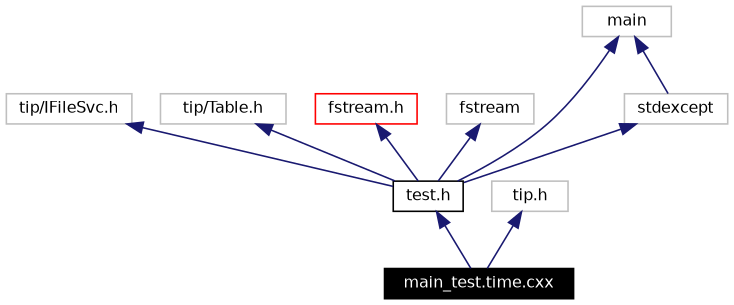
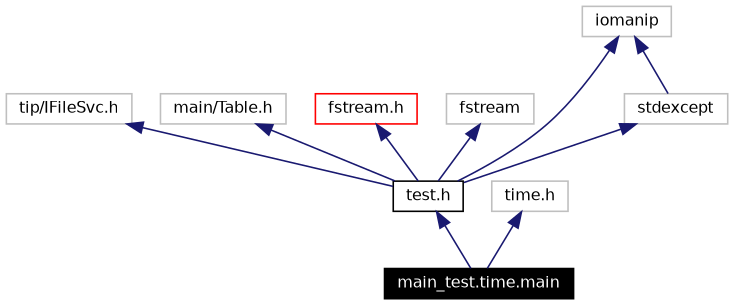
  digraph {
    node [color=grey75 fontname=Helvetica fontsize=10 shape=box]
    edge [color=midnightblue dir=back fontname=Helvetica fontsize=10 style=solid]
-   n1 [color=black fontcolor=white height=0.2 label="main_test.time.cxx" style=filled width=0.4]
+   n1 [color=black fontcolor=white height=0.2 label="main_test.time.main" style=filled width=0.4]
    n2 [color=black height=0.2 label="test.h" width=0.4]
    n3 [height=0.2 label="tip/IFileSvc.h" width=0.4]
-   n4 [height=0.2 label="tip/Table.h" width=0.4]
+   n4 [height=0.2 label="main/Table.h" width=0.4]
    n5 [color=red height=0.2 label="fstream.h" width=0.4]
    n6 [height=0.2 label=fstream width=0.4]
-   n7 [height=0.2 label=main width=0.4]
+   n7 [height=0.2 label=iomanip width=0.4]
    n8 [height=0.2 label=stdexcept width=0.4]
-   n9 [height=0.2 label="tip.h" width=0.4]
+   n9 [height=0.2 label="time.h" width=0.4]
    n2 -> n1
    n3 -> n2
    n4 -> n2
    n5 -> n2
    n6 -> n2
    n7 -> n2
    n7 -> n8
    n8 -> n2
    n9 -> n1
  }
